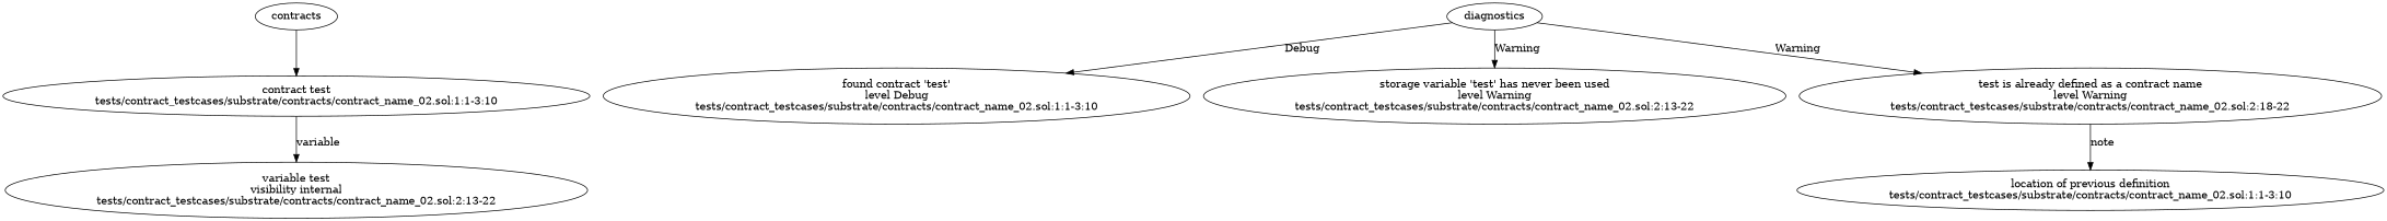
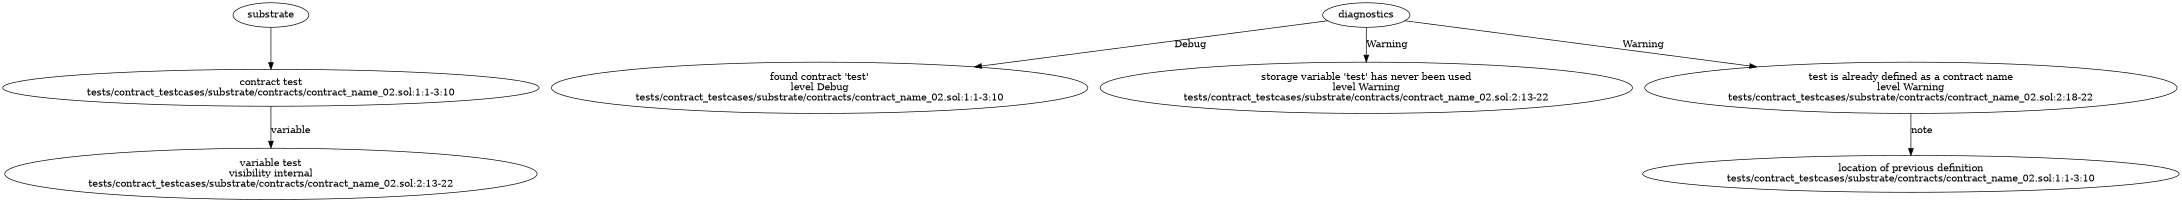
  strict digraph {
    n1 [label="contract test\ntests/contract_testcases/substrate/contracts/contract_name_02.sol:1:1-3:10"]
    n2 [label="variable test\nvisibility internal\ntests/contract_testcases/substrate/contracts/contract_name_02.sol:2:13-22"]
    n3 [label="found contract 'test'\nlevel Debug\ntests/contract_testcases/substrate/contracts/contract_name_02.sol:1:1-3:10"]
    n4 [label="storage variable 'test' has never been used\nlevel Warning\ntests/contract_testcases/substrate/contracts/contract_name_02.sol:2:13-22"]
    n5 [label="test is already defined as a contract name\nlevel Warning\ntests/contract_testcases/substrate/contracts/contract_name_02.sol:2:18-22"]
    n6 [label="location of previous definition\ntests/contract_testcases/substrate/contracts/contract_name_02.sol:1:1-3:10"]
-   contracts
+   contracts [label=substrate]
    diagnostics
    n1 -> n2 [label=variable]
    n5 -> n6 [label=note]
    contracts -> n1
    diagnostics -> n3 [label=Debug]
    diagnostics -> n4 [label=Warning]
    diagnostics -> n5 [label=Warning]
  }
